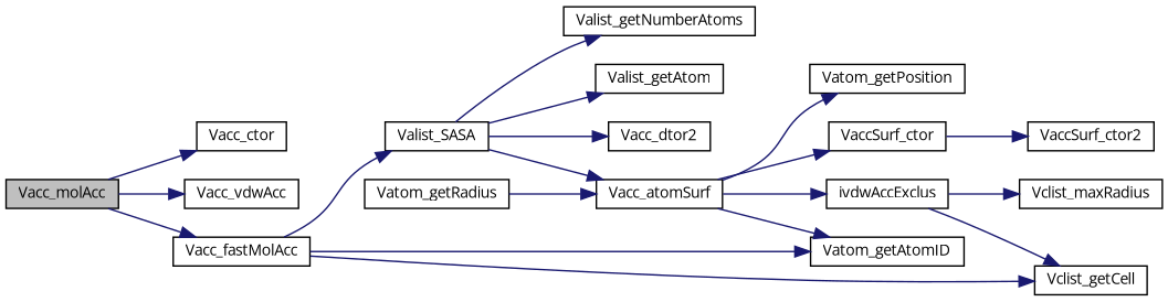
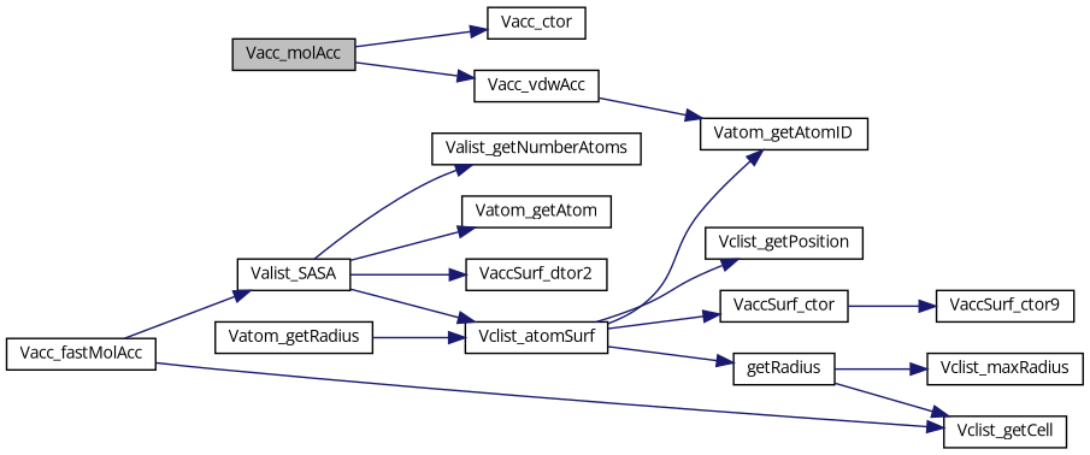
  digraph {
    fontname="Open Sans"
    rankdir=LR
    node [color=black fillcolor=white fontname="Open Sans" fontsize=10 shape=record style=filled]
    edge [color=midnightblue fontname="Open Sans" fontsize=10 labelfontname=FreeSans labelfontsize=10 style=solid]
    n1 [fillcolor=grey75 fontcolor=black height=0.2 label=Vacc_molAcc width=0.4]
    n2 [height=0.2 label=Vacc_ctor width=0.4]
    n3 [height=0.2 label=Vacc_vdwAcc width=0.4]
    n4 [height=0.2 label=Vacc_fastMolAcc width=0.4]
    n5 [height=0.2 label=Valist_SASA width=0.4]
    n6 [height=0.2 label=Vatom_getAtomID width=0.4]
    n7 [height=0.2 label=Vclist_getCell width=0.4]
    n8 [height=0.2 label=Valist_getNumberAtoms width=0.4]
-   n9 [height=0.2 label=Valist_getAtom width=0.4]
-   n10 [height=0.2 label=Vacc_atomSurf width=0.4]
-   n11 [height=0.2 label=Vacc_dtor2 width=0.4]
-   n12 [height=0.2 label=Vatom_getPosition width=0.4]
+   n9 [height=0.2 label=Vatom_getAtom width=0.4]
+   n10 [height=0.2 label=Vclist_atomSurf width=0.4]
+   n11 [height=0.2 label=VaccSurf_dtor2 width=0.4]
+   n12 [height=0.2 label=Vclist_getPosition width=0.4]
    n13 [height=0.2 label=VaccSurf_ctor width=0.4]
-   n14 [height=0.2 label=ivdwAccExclus width=0.4]
+   n14 [height=0.2 label=getRadius width=0.4]
    n15 [height=0.2 label=Vatom_getRadius width=0.4]
-   n16 [height=0.2 label=VaccSurf_ctor2 width=0.4]
+   n16 [height=0.2 label=VaccSurf_ctor9 width=0.4]
    n17 [height=0.2 label=Vclist_maxRadius width=0.4]
    n1 -> n2
    n1 -> n3
-   n1 -> n4
    n4 -> n5
-   n4 -> n6
+   n3 -> n6
    n4 -> n7
    n5 -> n8
    n5 -> n9
    n5 -> n10
    n5 -> n11
    n10 -> n6
    n10 -> n12
    n10 -> n13
    n10 -> n14
    n13 -> n16
    n14 -> n7
    n14 -> n17
    n15 -> n10
  }
